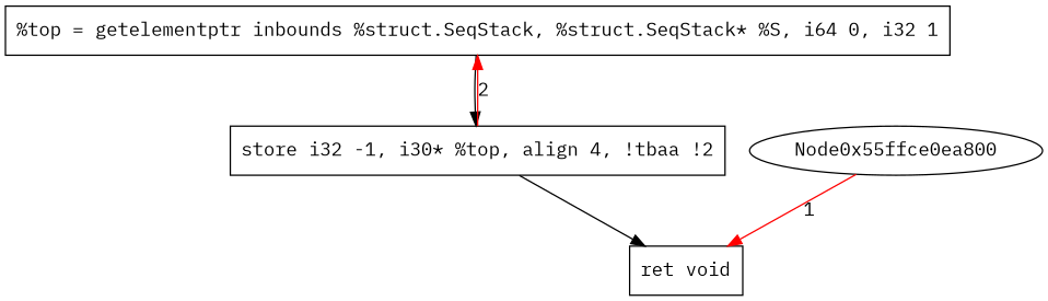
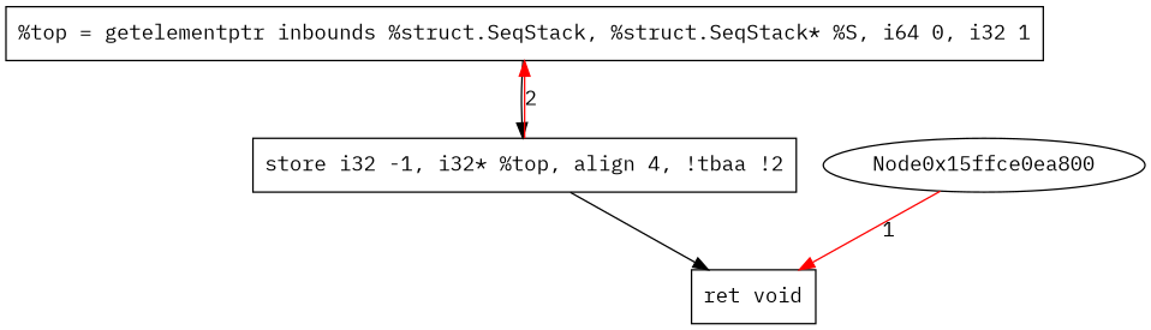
  digraph {
    fontname="IBM Plex Mono"
    node [fontname="IBM Plex Mono" shape=record]
    edge [fontname="IBM Plex Mono"]
    n1 [label="  %top = getelementptr inbounds %struct.SeqStack, %struct.SeqStack* %S, i64 0, i32 1"]
-   n2 [label="store i32 -1, i30* %top, align 4, !tbaa !2"]
+   n2 [label="  store i32 -1, i32* %top, align 4, !tbaa !2"]
    n3 [label="  ret void"]
-   Node0x55ffce0ea800 [shape=""]
+   Node0x55ffce0ea800 [label=Node0x15ffce0ea800 shape=""]
    n1 -> n2
    n2 -> n1 [color=red label=2]
    n2 -> n3
    Node0x55ffce0ea800 -> n3 [color=red label=1]
  }
